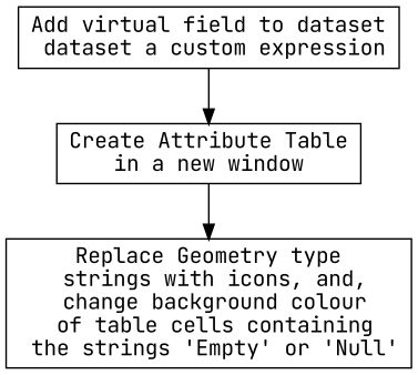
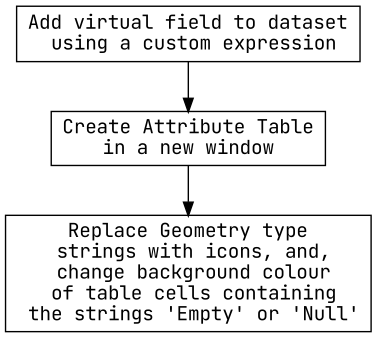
  digraph {
    ranksep=0.5
    fontname="JetBrains Mono"
    node [fontname="JetBrains Mono" shape=record]
    edge [fontname="JetBrains Mono"]
-   n1 [label="Add virtual field to dataset\n dataset a custom expression"]
+   n1 [label="Add virtual field to dataset\n using a custom expression"]
    n2 [label="Create Attribute Table\nin a new window"]
    n3 [label="Replace Geometry type\n strings with icons, and,\n change background colour\n of table cells containing\n the strings 'Empty' or 'Null'"]
    n1 -> n2
    n2 -> n3
  }
